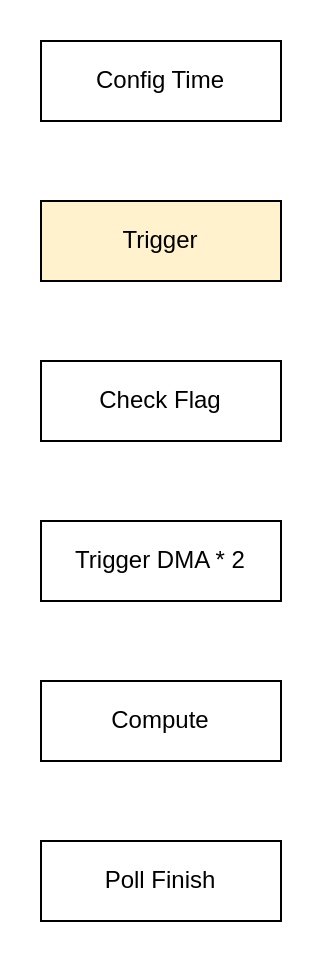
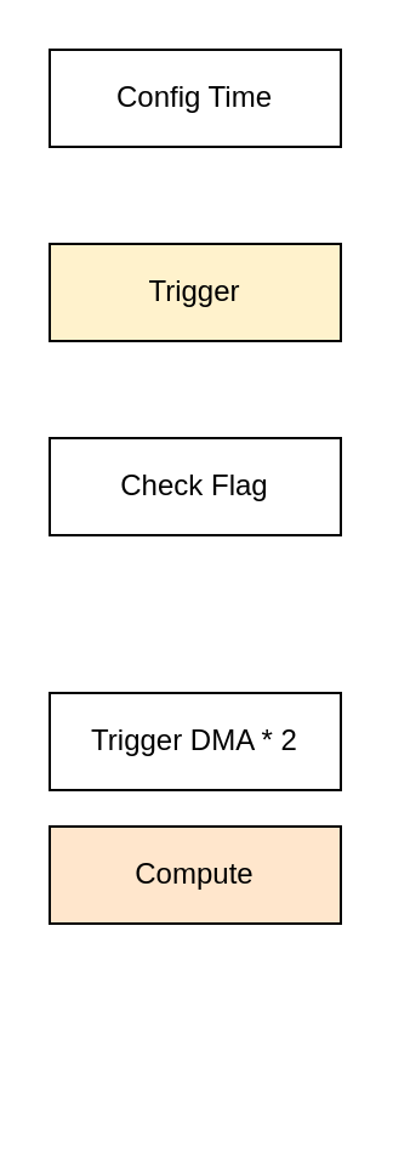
  <mxCell id="0" />
  <mxCell id="1" parent="0" />
  <mxCell id="2" value="Config Time" style="rounded=0;whiteSpace=wrap;html=1;" vertex="1" parent="1"><mxGeometry x="20" y="20" width="120" height="40" as="geometry" /></mxCell>
  <mxCell id="3" value="Trigger" style="rounded=0;whiteSpace=wrap;html=1;fillColor=#fff2cc;" vertex="1" parent="1"><mxGeometry x="20" y="100" width="120" height="40" as="geometry" /></mxCell>
  <mxCell id="4" value="Check Flag" style="rounded=0;whiteSpace=wrap;html=1;" vertex="1" parent="1"><mxGeometry x="20" y="180" width="120" height="40" as="geometry" /></mxCell>
- <mxCell id="5" value="Trigger DMA * 2" style="rounded=0;whiteSpace=wrap;html=1;" vertex="1" parent="1"><mxGeometry x="20" y="260" width="120" height="40" as="geometry" /></mxCell>
- <mxCell id="6" value="Compute" style="rounded=0;whiteSpace=wrap;html=1;" vertex="1" parent="1"><mxGeometry x="20" y="340" width="120" height="40" as="geometry" /></mxCell>
- <mxCell id="7" value="Poll Finish" style="rounded=0;whiteSpace=wrap;html=1;" vertex="1" parent="1"><mxGeometry x="20" y="420" width="120" height="40" as="geometry" /></mxCell>
+ <mxCell id="5" value="Trigger DMA * 2" style="rounded=0;whiteSpace=wrap;html=1;" vertex="1" parent="1"><mxGeometry x="20" y="285" width="120" height="40" as="geometry" /></mxCell>
+ <mxCell id="6" value="Compute" style="rounded=0;whiteSpace=wrap;html=1;fillColor=#ffe6cc;" vertex="1" parent="1"><mxGeometry x="20" y="340" width="120" height="40" as="geometry" /></mxCell>
